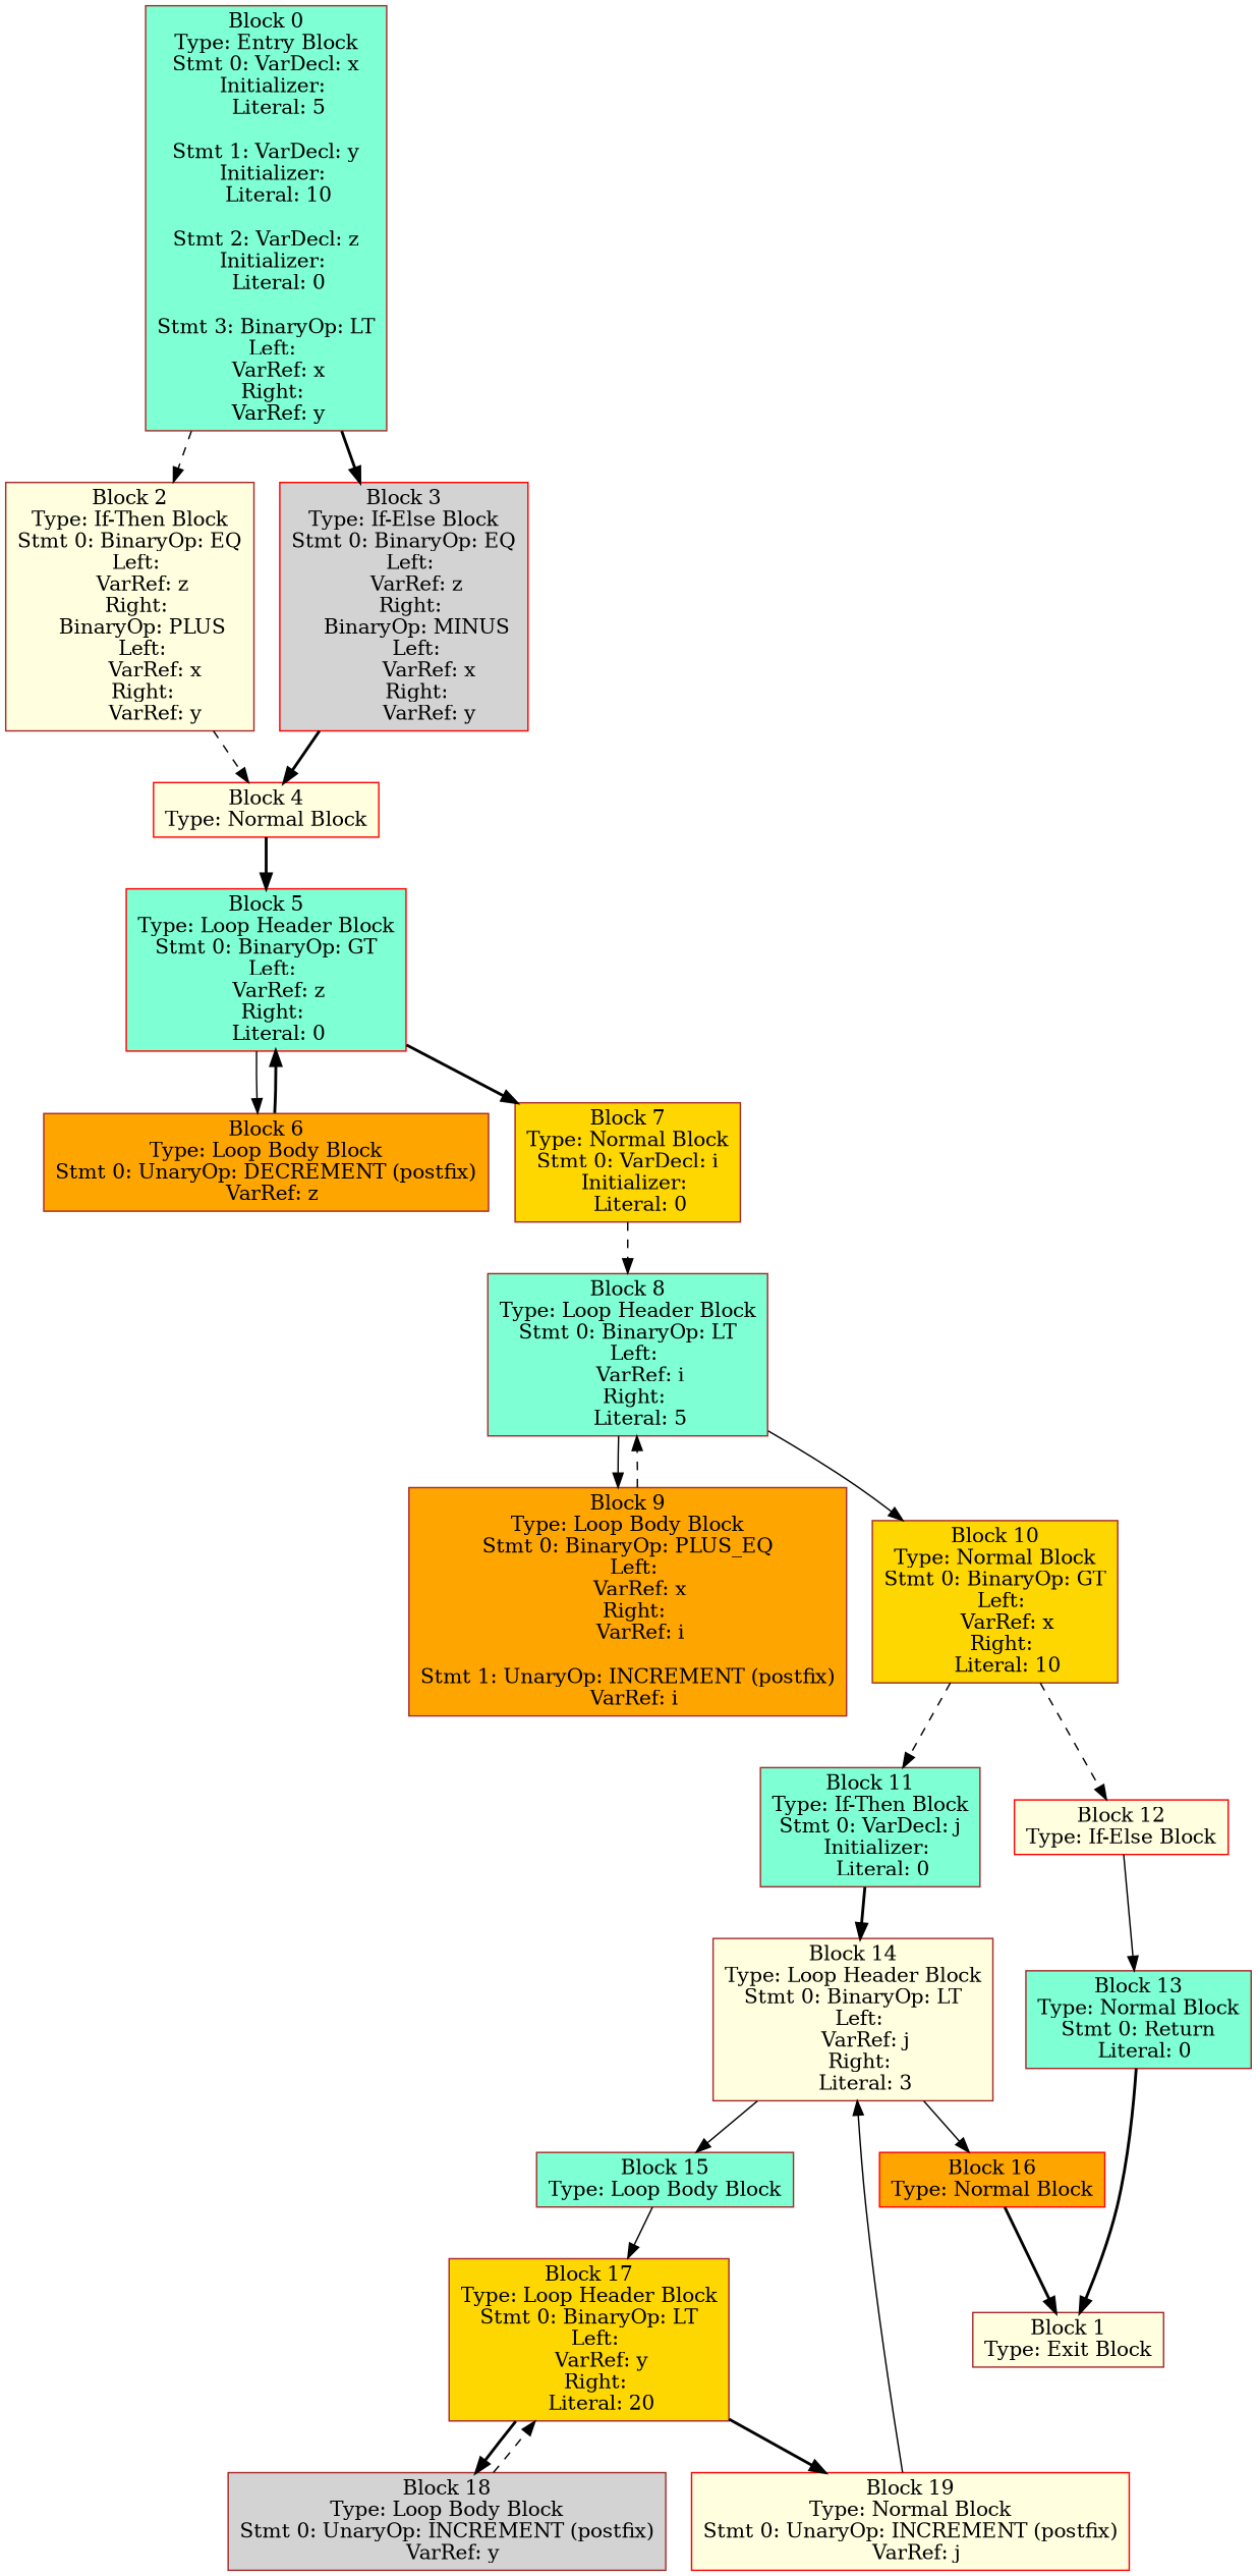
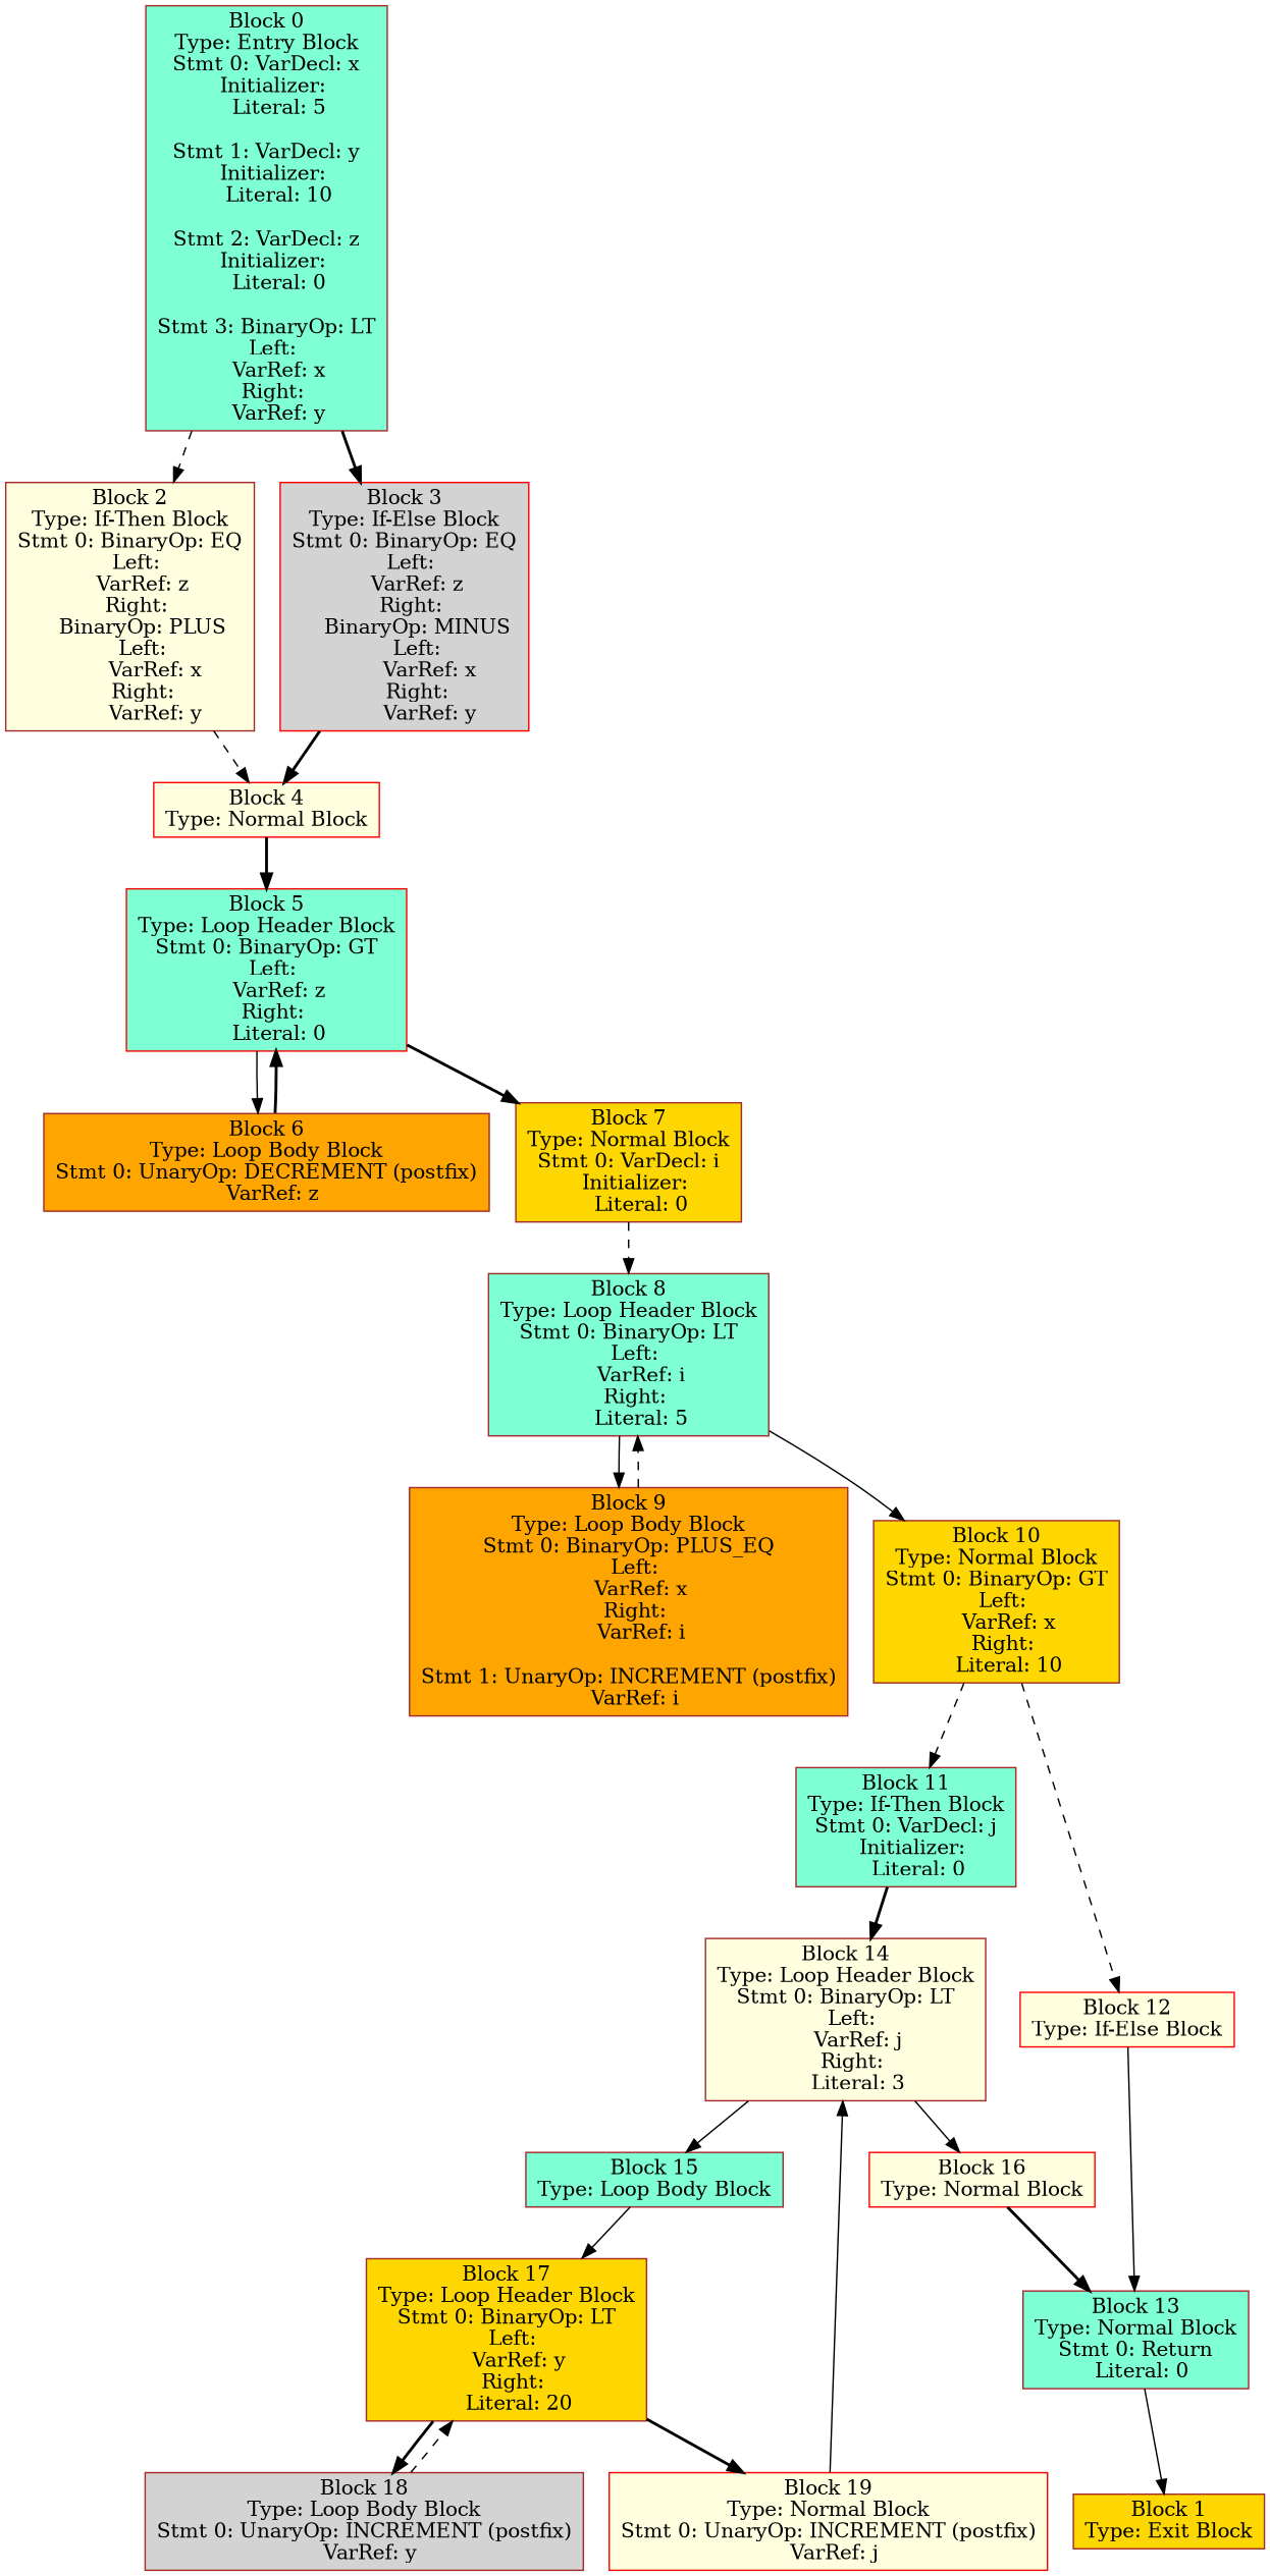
  digraph {
    node [color=brown fillcolor=aquamarine shape=box style=filled]
    edge [style=bold]
    n1 [label="Block 0\nType: Entry Block\nStmt 0: VarDecl: x\n  Initializer:\n    Literal: 5\n\nStmt 1: VarDecl: y\n  Initializer:\n    Literal: 10\n\nStmt 2: VarDecl: z\n  Initializer:\n    Literal: 0\n\nStmt 3: BinaryOp: LT\n  Left:\n    VarRef: x\n  Right:\n    VarRef: y\n"]
    n2 [fillcolor=lightyellow label="Block 2\nType: If-Then Block\nStmt 0: BinaryOp: EQ\n  Left:\n    VarRef: z\n  Right:\n    BinaryOp: PLUS\n    Left:\n        VarRef: x\n    Right:\n        VarRef: y\n"]
    n3 [color=red fillcolor=lightgrey label="Block 3\nType: If-Else Block\nStmt 0: BinaryOp: EQ\n  Left:\n    VarRef: z\n  Right:\n    BinaryOp: MINUS\n    Left:\n        VarRef: x\n    Right:\n        VarRef: y\n"]
    n4 [color=red fillcolor=lightyellow label="Block 4\nType: Normal Block"]
-   n5 [fillcolor=lightyellow label="Block 1\nType: Exit Block"]
+   n5 [fillcolor=gold label="Block 1\nType: Exit Block"]
    n6 [color=red label="Block 5\nType: Loop Header Block\nStmt 0: BinaryOp: GT\n  Left:\n    VarRef: z\n  Right:\n    Literal: 0\n"]
    n7 [fillcolor=orange label="Block 6\nType: Loop Body Block\nStmt 0: UnaryOp: DECREMENT (postfix)\n  VarRef: z\n"]
    n8 [fillcolor=gold label="Block 7\nType: Normal Block\nStmt 0: VarDecl: i\n  Initializer:\n    Literal: 0\n"]
    n9 [label="Block 8\nType: Loop Header Block\nStmt 0: BinaryOp: LT\n  Left:\n    VarRef: i\n  Right:\n    Literal: 5\n"]
    n10 [fillcolor=orange label="Block 9\nType: Loop Body Block\nStmt 0: BinaryOp: PLUS_EQ\n  Left:\n    VarRef: x\n  Right:\n    VarRef: i\n\nStmt 1: UnaryOp: INCREMENT (postfix)\n  VarRef: i\n"]
    n11 [fillcolor=gold label="Block 10\nType: Normal Block\nStmt 0: BinaryOp: GT\n  Left:\n    VarRef: x\n  Right:\n    Literal: 10\n"]
    n12 [label="Block 11\nType: If-Then Block\nStmt 0: VarDecl: j\n  Initializer:\n    Literal: 0\n"]
    n13 [color=red fillcolor=lightyellow label="Block 12\nType: If-Else Block"]
    n14 [fillcolor=lightyellow label="Block 14\nType: Loop Header Block\nStmt 0: BinaryOp: LT\n  Left:\n    VarRef: j\n  Right:\n    Literal: 3\n"]
    n15 [label="Block 13\nType: Normal Block\nStmt 0: Return\n  Literal: 0\n"]
    n16 [label="Block 15\nType: Loop Body Block"]
-   n17 [color=red fillcolor=orange label="Block 16\nType: Normal Block"]
+   n17 [color=red fillcolor=lightyellow label="Block 16\nType: Normal Block"]
    n18 [fillcolor=gold label="Block 17\nType: Loop Header Block\nStmt 0: BinaryOp: LT\n  Left:\n    VarRef: y\n  Right:\n    Literal: 20\n"]
    n19 [fillcolor=lightgrey label="Block 18\nType: Loop Body Block\nStmt 0: UnaryOp: INCREMENT (postfix)\n  VarRef: y\n"]
    n20 [color=red fillcolor=lightyellow label="Block 19\nType: Normal Block\nStmt 0: UnaryOp: INCREMENT (postfix)\n  VarRef: j\n"]
    n1 -> n2 [style=dashed]
    n1 -> n3
    n2 -> n4 [style=dashed]
    n3 -> n4
    n4 -> n6
    n6 -> n7 [style=solid]
    n6 -> n8
    n7 -> n6
    n8 -> n9 [style=dashed]
    n9 -> n10 [style=solid]
    n9 -> n11 [style=solid]
    n10 -> n9 [style=dashed]
    n11 -> n12 [style=dashed]
    n11 -> n13 [style=dashed]
    n12 -> n14
    n13 -> n15 [style=solid]
    n14 -> n16 [style=solid]
    n14 -> n17 [style=solid]
-   n15 -> n5
+   n15 -> n5 [style=solid]
    n16 -> n18 [style=solid]
-   n17 -> n5
+   n17 -> n15
    n18 -> n19
    n18 -> n20
    n19 -> n18 [style=dashed]
    n20 -> n14 [style=solid]
  }
